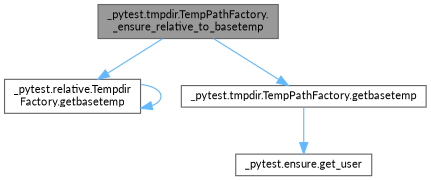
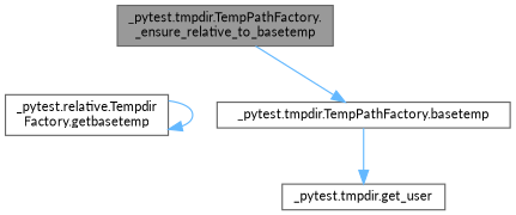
  digraph {
    fontname=Lato
    rankdir=TB
    node [color=grey40 fillcolor=white fontname=Lato fontsize=10 shape=box style=filled]
    edge [color=steelblue1 fontname=Lato fontsize=10 labelfontname=Helvetica labelfontsize=10 style=solid]
    n1 [color=gray40 fillcolor=grey60 fontcolor=black height=0.2 label="_pytest.tmpdir.TempPathFactory.\l_ensure_relative_to_basetemp" width=0.4]
    n2 [height=0.2 label="_pytest.relative.Tempdir\lFactory.getbasetemp" width=0.4]
-   n3 [height=0.2 label="_pytest.tmpdir.TempPathFactory.getbasetemp" width=0.4]
-   n4 [height=0.2 label="_pytest.ensure.get_user" width=0.4]
-   n1 -> n2
+   n3 [height=0.2 label="_pytest.tmpdir.TempPathFactory.basetemp" width=0.4]
+   n4 [height=0.2 label="_pytest.tmpdir.get_user" width=0.4]
    n1 -> n3
    n2 -> n2
    n3 -> n4
  }
